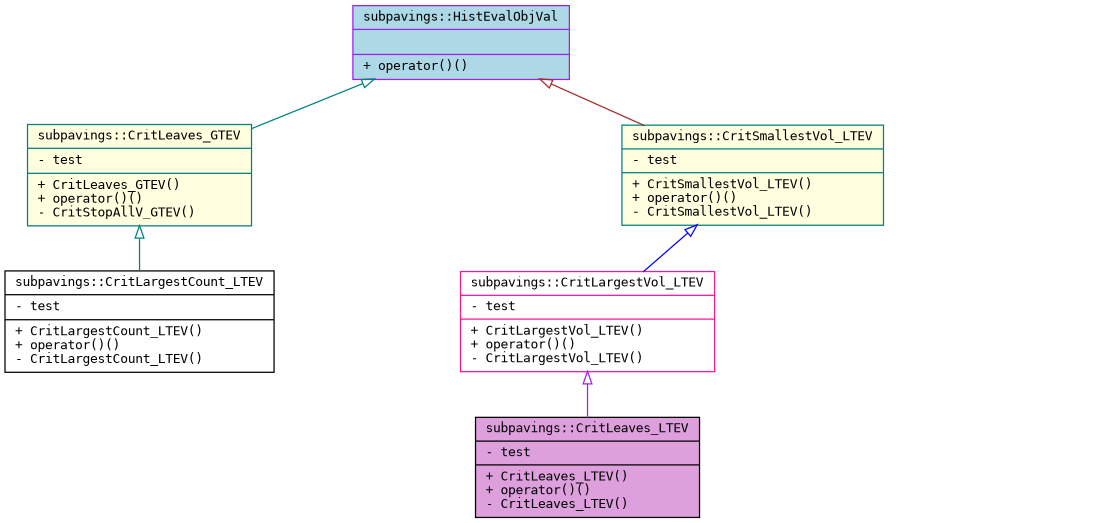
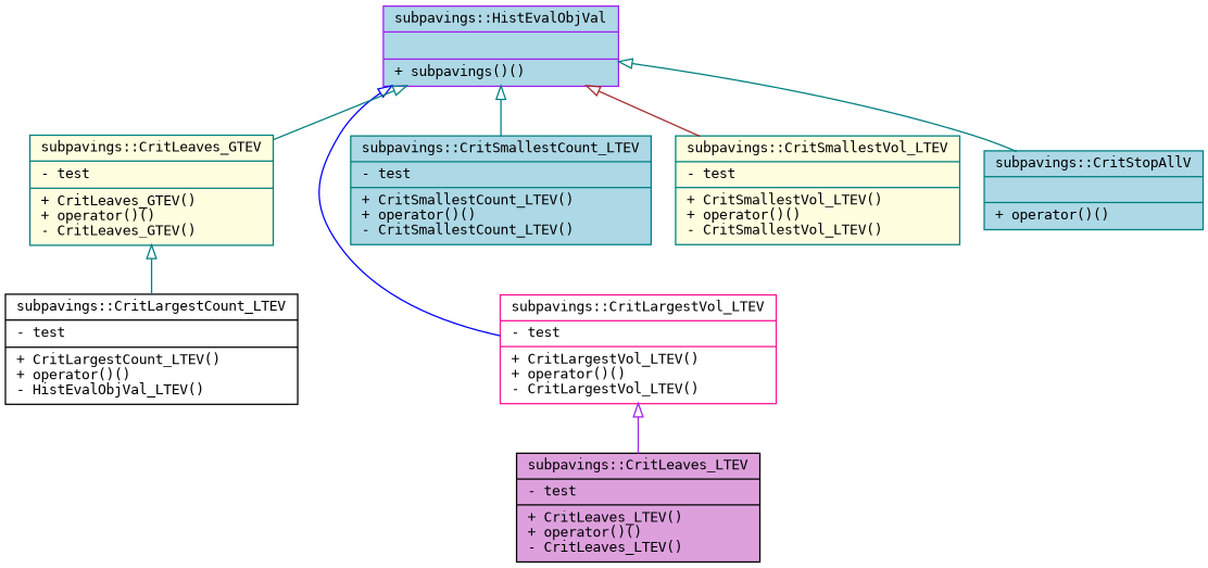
  digraph {
    fontname="DejaVu Sans Mono"
    node [color=teal fillcolor=lightblue fontname="DejaVu Sans Mono" fontsize=10 shape=record style=filled]
    edge [arrowtail=onormal color=teal dir=back fontname="DejaVu Sans Mono" fontsize=10 labelfontname=FreeSans labelfontsize=10 style=solid]
-   n1 [color=purple fontcolor=black height=0.2 label="{subpavings::HistEvalObjVal\n||+ operator()()\l}" width=0.4]
+   n1 [color=purple fontcolor=black height=0.2 label="{subpavings::HistEvalObjVal\n||+ subpavings()()\l}" width=0.4]
    n2 [color=deeppink fillcolor=white height=0.2 label="{subpavings::CritLargestVol_LTEV\n|- test\l|+ CritLargestVol_LTEV()\l+ operator()()\l- CritLargestVol_LTEV()\l}" width=0.4]
-   n3 [fillcolor=lightyellow height=0.2 label="{subpavings::CritLeaves_GTEV\n|- test\l|+ CritLeaves_GTEV()\l+ operator()()\l- CritStopAllV_GTEV()\l}" width=0.4]
+   n3 [fillcolor=lightyellow height=0.2 label="{subpavings::CritLeaves_GTEV\n|- test\l|+ CritLeaves_GTEV()\l+ operator()()\l- CritLeaves_GTEV()\l}" width=0.4]
+   n4 [height=0.2 label="{subpavings::CritSmallestCount_LTEV\n|- test\l|+ CritSmallestCount_LTEV()\l+ operator()()\l- CritSmallestCount_LTEV()\l}" width=0.4]
    n5 [fillcolor=lightyellow height=0.2 label="{subpavings::CritSmallestVol_LTEV\n|- test\l|+ CritSmallestVol_LTEV()\l+ operator()()\l- CritSmallestVol_LTEV()\l}" width=0.4]
-   n7 [color=black fillcolor=white height=0.2 label="{subpavings::CritLargestCount_LTEV\n|- test\l|+ CritLargestCount_LTEV()\l+ operator()()\l- CritLargestCount_LTEV()\l}" width=0.4]
+   n6 [height=0.2 label="{subpavings::CritStopAllV\n||+ operator()()\l}" width=0.4]
+   n7 [color=black fillcolor=white height=0.2 label="{subpavings::CritLargestCount_LTEV\n|- test\l|+ CritLargestCount_LTEV()\l+ operator()()\l- HistEvalObjVal_LTEV()\l}" width=0.4]
    n8 [color=black fillcolor=plum height=0.2 label="{subpavings::CritLeaves_LTEV\n|- test\l|+ CritLeaves_LTEV()\l+ operator()()\l- CritLeaves_LTEV()\l}" width=0.4]
-   n5 -> n2 [color=blue]
+   n1 -> n2 [color=blue]
    n1 -> n3
+   n1 -> n4
    n1 -> n5 [color=brown]
+   n1 -> n6
    n2 -> n8 [color=purple]
    n3 -> n7
  }
